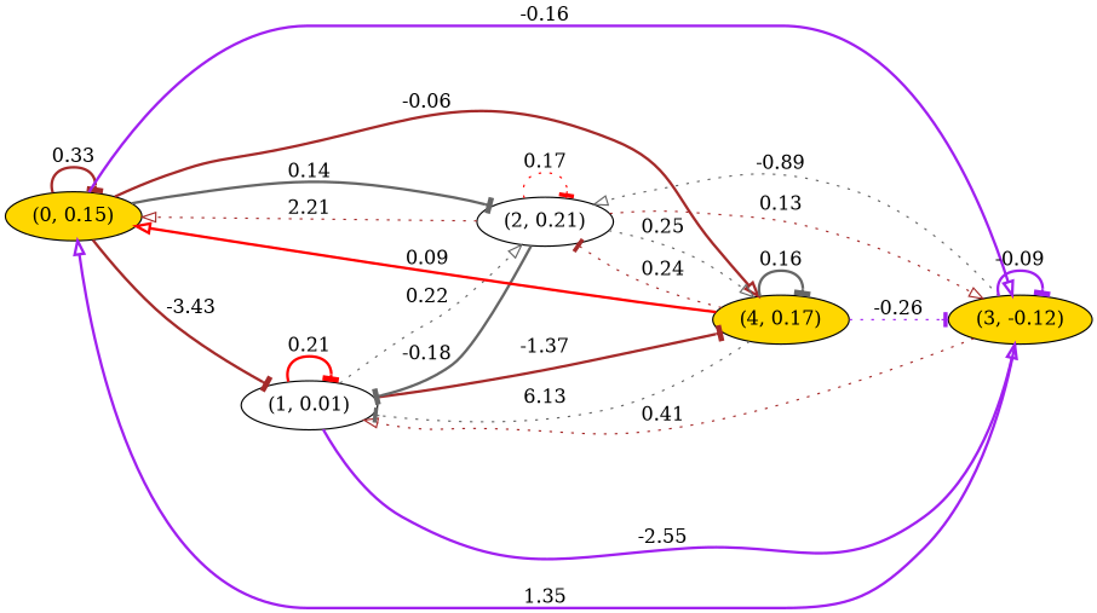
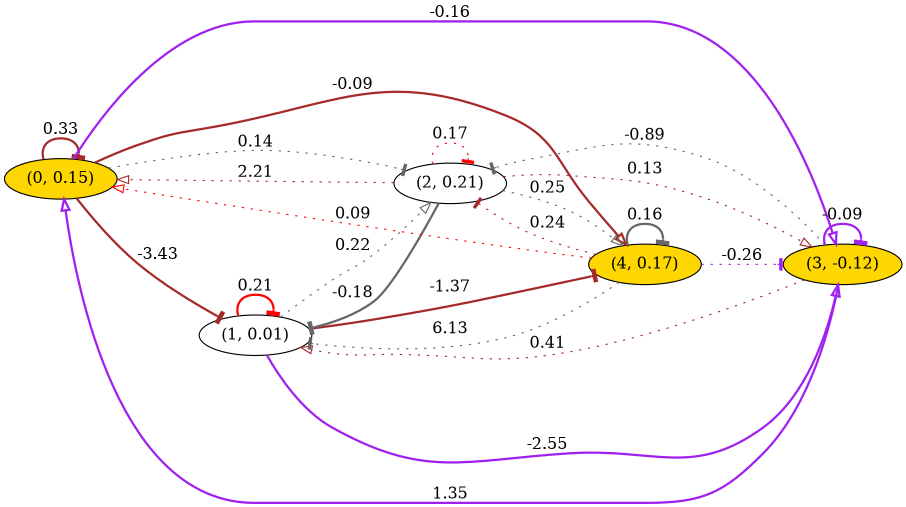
  digraph {
    rankdir=LR
    node [fillcolor=gold style=filled]
    edge [arrowhead=tee color=brown style=bold]
    n1 [label="(0, 0.15)"]
    n2 [fillcolor=white label="(1, 0.01)"]
    n3 [fillcolor=white label="(2, 0.21)"]
    n4 [label="(3, -0.12)"]
    n5 [label="(4, 0.17)"]
    n1 -> n1 [label=0.33]
    n1 -> n2 [label=-3.43]
-   n1 -> n3 [color=gray40 label=0.14]
+   n1 -> n3 [color=gray40 label=0.14 style=dotted]
    n1 -> n4 [arrowhead=onormal color=purple label=-0.16]
-   n1 -> n5 [arrowhead=onormal label=-0.06]
+   n1 -> n5 [arrowhead=onormal label=-0.09]
    n2 -> n2 [color=red label=0.21]
    n2 -> n3 [arrowhead=onormal color=gray40 label=0.22 style=dotted]
    n2 -> n4 [arrowhead=onormal color=purple label=-2.55]
    n2 -> n5 [label=-1.37]
    n3 -> n1 [arrowhead=onormal label=2.21 style=dotted]
    n3 -> n2 [color=gray40 label=-0.18]
    n3 -> n3 [color=red label=0.17 style=dotted]
    n3 -> n4 [arrowhead=onormal label=0.13 style=dotted]
    n3 -> n5 [arrowhead=onormal color=gray40 label=0.25 style=dotted]
    n4 -> n1 [arrowhead=onormal color=purple label=1.35]
    n4 -> n2 [arrowhead=onormal label=0.41 style=dotted]
-   n4 -> n3 [arrowhead=onormal color=gray40 label=-0.89 style=dotted]
+   n4 -> n3 [color=gray40 label=-0.89 style=dotted]
    n4 -> n4 [color=purple label=-0.09]
-   n5 -> n1 [arrowhead=onormal color=red label=0.09]
+   n5 -> n1 [arrowhead=onormal color=red label=0.09 style=dotted]
    n5 -> n2 [color=gray40 label=6.13 style=dotted]
    n5 -> n3 [label=0.24 style=dotted]
    n5 -> n4 [color=purple label=-0.26 style=dotted]
    n5 -> n5 [color=gray40 label=0.16]
  }
